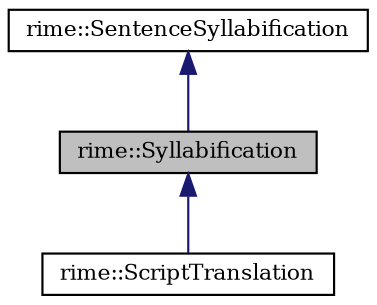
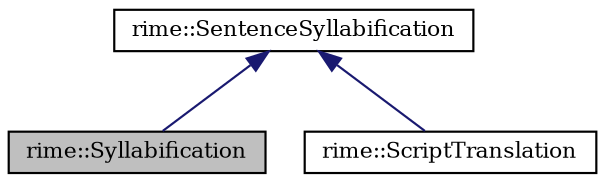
  digraph {
    fontname="DejaVu Serif"
    node [color=black fillcolor=white fontname="DejaVu Serif" fontsize=10 shape=record style=filled]
    edge [color=midnightblue dir=back fontname="DejaVu Serif" fontsize=10 labelfontname=Helvetica labelfontsize=10 style=solid]
    n1 [fillcolor=grey75 fontcolor=black height=0.2 label="rime::Syllabification" width=0.4]
    n2 [height=0.2 label="rime::ScriptTranslation" width=0.4]
    n3 [height=0.2 label="rime::SentenceSyllabification" width=0.4]
-   n1 -> n2
+   n3 -> n2
    n3 -> n1
  }
